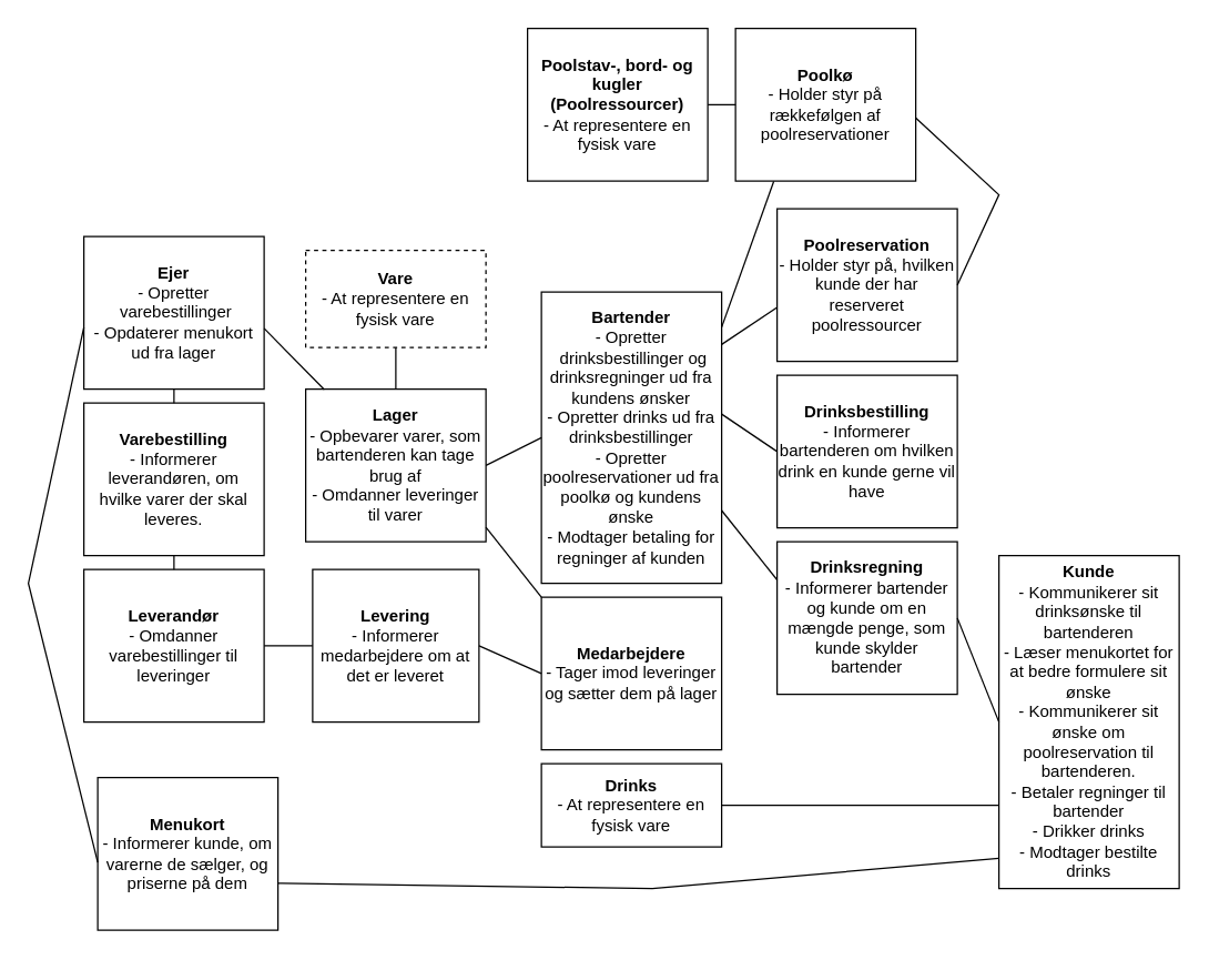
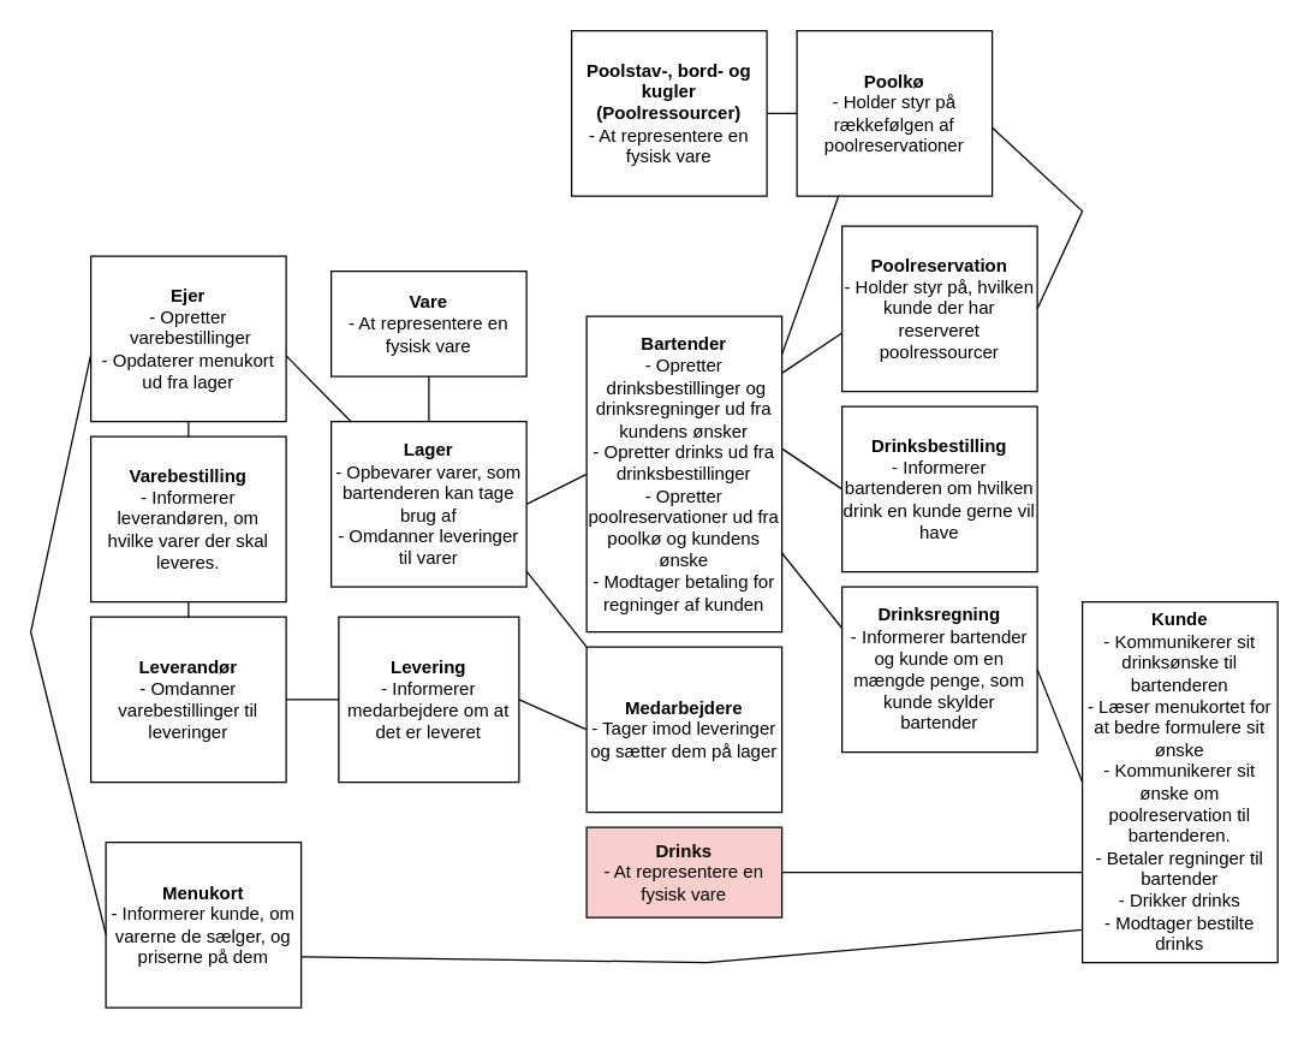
  <mxCell id="0" />
  <mxCell id="1" parent="0" />
- <mxCell id="2" value="&lt;div&gt;&lt;b&gt;Vare&lt;/b&gt;&lt;/div&gt;&lt;div&gt;- At representere en fysisk vare&lt;br&gt;&lt;/div&gt;" style="rounded=0;whiteSpace=wrap;html=1;dashed=1;" vertex="1" parent="1"><mxGeometry x="220" y="180" width="130" height="70" as="geometry" /></mxCell>
+ <mxCell id="2" value="&lt;div&gt;&lt;b&gt;Vare&lt;/b&gt;&lt;/div&gt;&lt;div&gt;- At representere en fysisk vare&lt;br&gt;&lt;/div&gt;" style="rounded=0;whiteSpace=wrap;html=1;" vertex="1" parent="1"><mxGeometry x="220" y="180" width="130" height="70" as="geometry" /></mxCell>
  <mxCell id="3" value="&lt;div&gt;&lt;b&gt;Levering&lt;/b&gt;&lt;/div&gt;&lt;div&gt;- Informerer medarbejdere om at det er leveret&lt;br&gt;&lt;/div&gt;" style="rounded=0;whiteSpace=wrap;html=1;" vertex="1" parent="1"><mxGeometry x="225" y="410" width="120" height="110" as="geometry" /></mxCell>
  <mxCell id="4" value="&lt;div&gt;&lt;b&gt;Menukort&lt;/b&gt;&lt;/div&gt;&lt;div&gt;- Informerer kunde, om varerne de sælger, og priserne på dem&lt;br&gt;&lt;/div&gt;" style="rounded=0;whiteSpace=wrap;html=1;" vertex="1" parent="1"><mxGeometry y="560" width="130" height="110" as="geometry" x="70" /></mxCell>
  <mxCell id="5" value="&lt;b&gt;Lager&lt;/b&gt;&lt;div&gt;- Opbevarer varer, som bartenderen kan tage brug af&lt;/div&gt;&lt;div&gt;- Omdanner leveringer til varer&lt;br&gt;&lt;/div&gt;" style="rounded=0;whiteSpace=wrap;html=1;" vertex="1" parent="1"><mxGeometry x="220" y="280" width="130" height="110" as="geometry" /></mxCell>
  <mxCell id="6" value="&lt;b&gt;Medarbejdere&lt;/b&gt;&lt;div&gt;- Tager imod leveringer og sætter dem på lager&lt;br&gt;&lt;/div&gt;" style="rounded=0;whiteSpace=wrap;html=1;" vertex="1" parent="1"><mxGeometry x="390" y="430" width="130" height="110" as="geometry" /></mxCell>
  <mxCell id="7" value="&lt;b&gt;Bartender&lt;/b&gt;&lt;div&gt;- Opretter&lt;br&gt;&lt;/div&gt;&lt;div&gt;&amp;nbsp;drinksbestillinger og drinksregninger ud fra kundens ønsker&lt;/div&gt;&lt;div&gt;- Opretter drinks ud fra drinksbestillinger&lt;br&gt;&lt;/div&gt;&lt;div&gt;- Opretter poolreservationer ud fra poolkø og kundens ønske&lt;/div&gt;&lt;div&gt;- Modtager betaling for regninger af kunden&lt;br&gt;&lt;/div&gt;" style="rounded=0;whiteSpace=wrap;html=1;" vertex="1" parent="1"><mxGeometry x="390" y="210" width="130" height="210" as="geometry" /></mxCell>
  <mxCell id="8" value="&lt;b&gt;Ejer&lt;/b&gt;&lt;div&gt;- Opretter&lt;br&gt;&lt;/div&gt;&lt;div&gt;&amp;nbsp;varebestillinger&lt;/div&gt;&lt;div&gt;- Opdaterer menukort ud fra lager&lt;br&gt;&lt;/div&gt;" style="rounded=0;whiteSpace=wrap;html=1;" vertex="1" parent="1"><mxGeometry x="60" y="170" width="130" height="110" as="geometry" /></mxCell>
  <mxCell id="9" value="&lt;div&gt;&lt;b&gt;Poolstav-, bord- og kugler (Poolressourcer)&lt;br&gt;&lt;/b&gt;&lt;/div&gt;&lt;div&gt;- At representere en fysisk vare&lt;br&gt;&lt;/div&gt;" style="rounded=0;whiteSpace=wrap;html=1;" vertex="1" parent="1"><mxGeometry x="380" y="20" width="130" height="110" as="geometry" /></mxCell>
  <mxCell id="10" value="&lt;div&gt;&lt;b&gt;Poolreservation&lt;/b&gt;&lt;/div&gt;&lt;div&gt;- Holder styr på, hvilken kunde der har reserveret&lt;b&gt; &lt;/b&gt;poolressourcer&lt;br&gt;&lt;/div&gt;" style="rounded=0;whiteSpace=wrap;html=1;" vertex="1" parent="1"><mxGeometry x="560" y="150" width="130" height="110" as="geometry" /></mxCell>
  <mxCell id="11" value="&lt;div&gt;&lt;b&gt;Poolkø&lt;/b&gt;&lt;/div&gt;- Holder styr på rækkefølgen af poolreservationer" style="rounded=0;whiteSpace=wrap;html=1;" vertex="1" parent="1"><mxGeometry x="530" y="20" width="130" height="110" as="geometry" /></mxCell>
  <mxCell id="12" value="&lt;b&gt;Kunde&lt;/b&gt;&lt;div&gt;- Kommunikerer sit drinksønske til bartenderen&lt;/div&gt;&lt;div&gt;- Læser menukortet for at bedre formulere sit ønske&lt;/div&gt;&lt;div&gt;- Kommunikerer sit ønske om poolreservation til bartenderen.&lt;/div&gt;&lt;div&gt;- Betaler regninger til bartender&lt;/div&gt;&lt;div&gt;- Drikker drinks&lt;/div&gt;&lt;div&gt;- Modtager bestilte drinks&lt;br&gt;&lt;/div&gt;" style="rounded=0;whiteSpace=wrap;html=1;" vertex="1" parent="1"><mxGeometry x="720" y="400" width="130" height="240" as="geometry" /></mxCell>
  <mxCell id="13" value="&lt;b&gt;Varebestilling&lt;/b&gt;&lt;div&gt;- Informerer leverandøren, om hvilke varer der skal leveres.&lt;br&gt;&lt;/div&gt;" style="rounded=0;whiteSpace=wrap;html=1;" vertex="1" parent="1"><mxGeometry x="60" y="290" width="130" height="110" as="geometry" /></mxCell>
  <mxCell id="14" value="&lt;b&gt;Drinksbestilling&lt;/b&gt;&lt;div&gt;- Informerer bartenderen om hvilken drink en kunde gerne vil have&lt;br&gt;&lt;/div&gt;" style="rounded=0;whiteSpace=wrap;html=1;" vertex="1" parent="1"><mxGeometry x="560" y="270" width="130" height="110" as="geometry" /></mxCell>
  <mxCell id="15" value="&lt;b&gt;Drinksregning&lt;/b&gt;&lt;div&gt;- Informerer bartender og kunde om en mængde penge, som kunde skylder bartender&lt;br&gt;&lt;/div&gt;" style="rounded=0;whiteSpace=wrap;html=1;" vertex="1" parent="1"><mxGeometry x="560" y="390" width="130" height="110" as="geometry" /></mxCell>
- <mxCell id="16" value="&lt;b&gt;Drinks&lt;/b&gt;&lt;div&gt;- At representere en fysisk vare&lt;br&gt;&lt;/div&gt;" style="rounded=0;whiteSpace=wrap;html=1;" vertex="1" parent="1"><mxGeometry x="390" y="550" width="130" height="60" as="geometry" /></mxCell>
+ <mxCell id="16" value="&lt;b&gt;Drinks&lt;/b&gt;&lt;div&gt;- At representere en fysisk vare&lt;br&gt;&lt;/div&gt;" style="rounded=0;whiteSpace=wrap;html=1;fillColor=#f8cecc;" vertex="1" parent="1"><mxGeometry x="390" y="550" width="130" height="60" as="geometry" /></mxCell>
  <mxCell id="17" value="" style="endArrow=none;html=1;rounded=0;entryX=1;entryY=0.5;entryDx=0;entryDy=0;exitX=0;exitY=0.5;exitDx=0;exitDy=0;" edge="1" parent="1" source="6" target="3"><mxGeometry width="50" height="50" relative="1" as="geometry"><mxPoint x="480" y="500" as="sourcePoint" /><mxPoint x="530" y="450" as="targetPoint" /></mxGeometry></mxCell>
  <mxCell id="18" value="" style="endArrow=none;html=1;rounded=0;entryX=1;entryY=0.5;entryDx=0;entryDy=0;exitX=0;exitY=0.5;exitDx=0;exitDy=0;exitPerimeter=0;" edge="1" parent="1" source="7" target="5"><mxGeometry width="50" height="50" relative="1" as="geometry"><mxPoint x="380" y="400" as="sourcePoint" /><mxPoint x="340" y="400" as="targetPoint" /></mxGeometry></mxCell>
  <mxCell id="19" value="" style="endArrow=none;html=1;rounded=0;entryX=0.5;entryY=0;entryDx=0;entryDy=0;exitX=0.5;exitY=1;exitDx=0;exitDy=0;" edge="1" parent="1" source="2" target="5"><mxGeometry width="50" height="50" relative="1" as="geometry"><mxPoint x="320" y="260" as="sourcePoint" /><mxPoint x="280" y="265" as="targetPoint" /></mxGeometry></mxCell>
  <mxCell id="20" value="" style="endArrow=none;html=1;rounded=0;entryX=0.5;entryY=0;entryDx=0;entryDy=0;exitX=0.5;exitY=1;exitDx=0;exitDy=0;" edge="1" parent="1" source="8" target="13"><mxGeometry width="50" height="50" relative="1" as="geometry"><mxPoint x="660" y="450" as="sourcePoint" /><mxPoint x="620" y="465" as="targetPoint" /></mxGeometry></mxCell>
  <mxCell id="21" value="&lt;div&gt;&lt;b&gt;Leverandør&lt;/b&gt;&lt;/div&gt;&lt;div&gt;- Omdanner varebestillinger til leveringer&lt;br&gt;&lt;/div&gt;" style="rounded=0;whiteSpace=wrap;html=1;" vertex="1" parent="1"><mxGeometry x="60" y="410" width="130" height="110" as="geometry" /></mxCell>
  <mxCell id="22" value="" style="endArrow=none;html=1;rounded=0;entryX=0.5;entryY=0;entryDx=0;entryDy=0;exitX=0.5;exitY=1;exitDx=0;exitDy=0;" edge="1" parent="1" source="13" target="21"><mxGeometry width="50" height="50" relative="1" as="geometry"><mxPoint x="125" y="280" as="sourcePoint" /><mxPoint x="125" y="290" as="targetPoint" /></mxGeometry></mxCell>
  <mxCell id="23" value="" style="endArrow=none;html=1;rounded=0;entryX=1;entryY=0.5;entryDx=0;entryDy=0;exitX=0;exitY=0.5;exitDx=0;exitDy=0;" edge="1" parent="1" source="3" target="21"><mxGeometry width="50" height="50" relative="1" as="geometry"><mxPoint x="125" y="400" as="sourcePoint" /><mxPoint x="135" y="420" as="targetPoint" /></mxGeometry></mxCell>
  <mxCell id="24" value="" style="endArrow=none;html=1;rounded=0;entryX=0;entryY=0;entryDx=0;entryDy=0;exitX=1;exitY=0.905;exitDx=0;exitDy=0;exitPerimeter=0;" edge="1" parent="1" source="5" target="6"><mxGeometry width="50" height="50" relative="1" as="geometry"><mxPoint x="400" y="475" as="sourcePoint" /><mxPoint x="360" y="475" as="targetPoint" /></mxGeometry></mxCell>
  <mxCell id="25" value="" style="endArrow=none;html=1;rounded=0;exitX=0;exitY=0.25;exitDx=0;exitDy=0;entryX=1;entryY=0.75;entryDx=0;entryDy=0;" edge="1" parent="1" source="15" target="7"><mxGeometry width="50" height="50" relative="1" as="geometry"><mxPoint x="590" y="337.5" as="sourcePoint" /><mxPoint x="530" y="360" as="targetPoint" /></mxGeometry></mxCell>
  <mxCell id="26" value="" style="endArrow=none;html=1;rounded=0;exitX=0;exitY=0.5;exitDx=0;exitDy=0;entryX=1;entryY=0.419;entryDx=0;entryDy=0;entryPerimeter=0;" edge="1" parent="1" source="14" target="7"><mxGeometry width="50" height="50" relative="1" as="geometry"><mxPoint x="590" y="487.5" as="sourcePoint" /><mxPoint x="531.69" y="346.1" as="targetPoint" /></mxGeometry></mxCell>
  <mxCell id="27" value="" style="endArrow=none;html=1;rounded=0;exitX=1;exitY=0.5;exitDx=0;exitDy=0;entryX=0;entryY=0.5;entryDx=0;entryDy=0;" edge="1" parent="1" source="15" target="12"><mxGeometry width="50" height="50" relative="1" as="geometry"><mxPoint x="570" y="427.5" as="sourcePoint" /><mxPoint x="530" y="377.5" as="targetPoint" /></mxGeometry></mxCell>
  <mxCell id="28" value="" style="endArrow=none;html=1;rounded=0;exitX=0;exitY=0.75;exitDx=0;exitDy=0;entryX=1;entryY=0.5;entryDx=0;entryDy=0;" edge="1" parent="1" source="12" target="16"><mxGeometry width="50" height="50" relative="1" as="geometry"><mxPoint x="700" y="455" as="sourcePoint" /><mxPoint x="730" y="495" as="targetPoint" /></mxGeometry></mxCell>
  <mxCell id="29" value="" style="endArrow=none;html=1;rounded=0;exitX=0;exitY=0.647;exitDx=0;exitDy=0;entryX=1;entryY=0.18;entryDx=0;entryDy=0;entryPerimeter=0;exitPerimeter=0;" edge="1" parent="1" source="10" target="7"><mxGeometry width="50" height="50" relative="1" as="geometry"><mxPoint x="580" y="260" as="sourcePoint" /><mxPoint x="540" y="232.99" as="targetPoint" /></mxGeometry></mxCell>
  <mxCell id="30" value="" style="endArrow=none;html=1;rounded=0;exitX=1;exitY=0.586;exitDx=0;exitDy=0;entryX=1;entryY=0.5;entryDx=0;entryDy=0;exitPerimeter=0;" edge="1" parent="1" source="11" target="10"><mxGeometry width="50" height="50" relative="1" as="geometry"><mxPoint x="730" y="191.68" as="sourcePoint" /><mxPoint x="690" y="218.31" as="targetPoint" /><Array as="points"><mxPoint x="720" y="140" /></Array></mxGeometry></mxCell>
  <mxCell id="31" value="" style="endArrow=none;html=1;rounded=0;exitX=0.212;exitY=1.003;exitDx=0;exitDy=0;exitPerimeter=0;entryX=1;entryY=0.121;entryDx=0;entryDy=0;entryPerimeter=0;" edge="1" parent="1" source="11" target="7"><mxGeometry width="50" height="50" relative="1" as="geometry"><mxPoint x="560" y="243.37" as="sourcePoint" /><mxPoint x="520" y="230" as="targetPoint" /></mxGeometry></mxCell>
  <mxCell id="32" value="" style="endArrow=none;html=1;rounded=0;exitX=0;exitY=0.5;exitDx=0;exitDy=0;entryX=1;entryY=0.5;entryDx=0;entryDy=0;" edge="1" parent="1" source="11" target="9"><mxGeometry width="50" height="50" relative="1" as="geometry"><mxPoint x="567.56" y="140.33" as="sourcePoint" /><mxPoint x="530" y="245.41" as="targetPoint" /></mxGeometry></mxCell>
  <mxCell id="33" value="" style="endArrow=none;html=1;rounded=0;entryX=0;entryY=0.556;entryDx=0;entryDy=0;exitX=0;exitY=0.594;exitDx=0;exitDy=0;exitPerimeter=0;entryPerimeter=0;" edge="1" parent="1" source="8" target="4"><mxGeometry width="50" height="50" relative="1" as="geometry"><mxPoint x="265" y="589.78" as="sourcePoint" /><mxPoint x="305" y="640.23" as="targetPoint" /><Array as="points"><mxPoint x="20" y="420" /></Array></mxGeometry></mxCell>
  <mxCell id="34" value="" style="endArrow=none;html=1;rounded=0;entryX=1;entryY=0.602;entryDx=0;entryDy=0;exitX=0.103;exitY=0.003;exitDx=0;exitDy=0;exitPerimeter=0;entryPerimeter=0;" edge="1" parent="1" source="5" target="8"><mxGeometry width="50" height="50" relative="1" as="geometry"><mxPoint x="240" y="260" as="sourcePoint" /><mxPoint x="200" y="280" as="targetPoint" /></mxGeometry></mxCell>
  <mxCell id="35" value="" style="endArrow=none;html=1;rounded=0;entryX=1;entryY=0.692;entryDx=0;entryDy=0;exitX=0;exitY=0.909;exitDx=0;exitDy=0;exitPerimeter=0;entryPerimeter=0;" edge="1" parent="1" source="12" target="4"><mxGeometry width="50" height="50" relative="1" as="geometry"><mxPoint x="293.39" y="654.11" as="sourcePoint" /><mxPoint x="250" y="610" as="targetPoint" /><Array as="points"><mxPoint x="470" y="640" /></Array></mxGeometry></mxCell>
